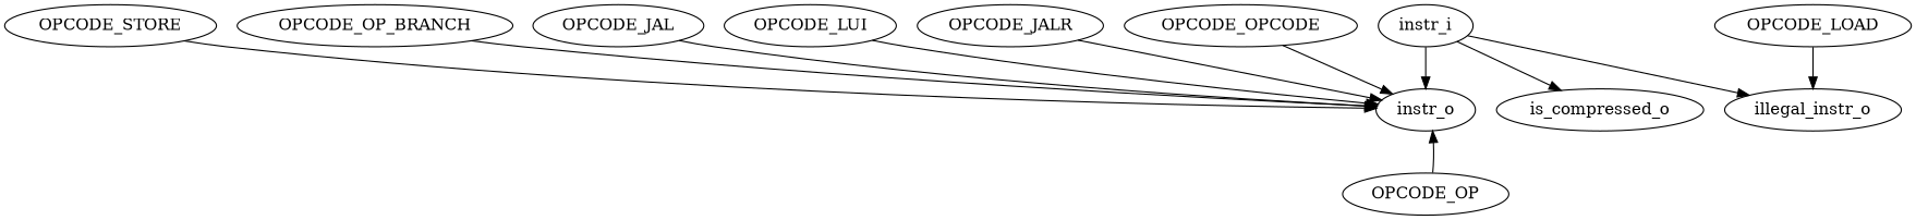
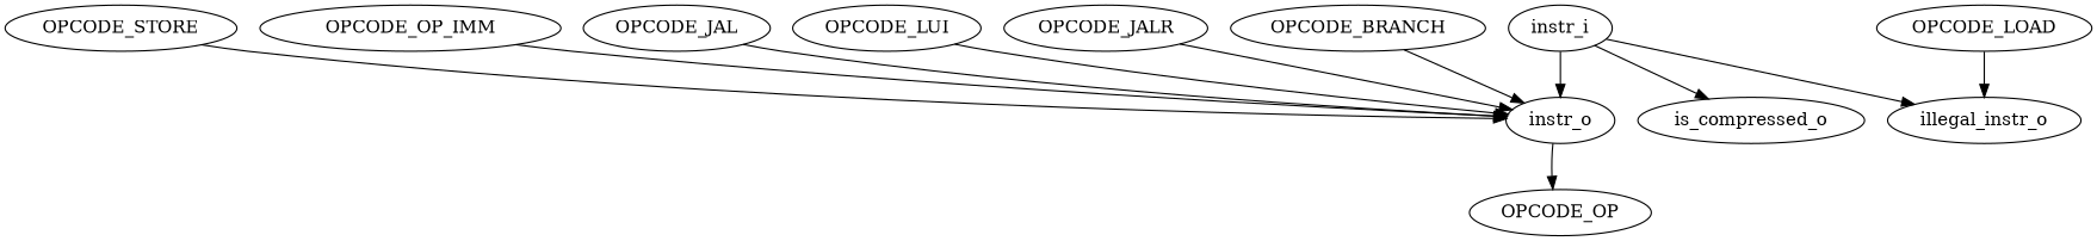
  strict digraph {
    edge [weight=1.0]
    instr_i
    is_compressed_o
    instr_o
    illegal_instr_o
    OPCODE_STORE
-   OPCODE_OP_IMM [label=OPCODE_OP_BRANCH]
+   OPCODE_OP_IMM
    OPCODE_JAL
    OPCODE_LOAD
    OPCODE_LUI
    OPCODE_JALR
-   OPCODE_BRANCH [label=OPCODE_OPCODE]
+   OPCODE_BRANCH
    OPCODE_OP
    instr_i -> is_compressed_o
    instr_i -> instr_o [weight=167.0]
    instr_i -> illegal_instr_o [weight=43.0]
    OPCODE_STORE -> instr_o [weight=2.0]
    OPCODE_OP_IMM -> instr_o [weight=7.0]
    OPCODE_JAL -> instr_o
    OPCODE_LOAD -> illegal_instr_o [weight=2.0]
    OPCODE_LUI -> instr_o
    OPCODE_JALR -> instr_o [weight=2.0]
    OPCODE_BRANCH -> instr_o
-   OPCODE_OP -> instr_o [weight=6.0]
+   instr_o -> OPCODE_OP [weight=6.0]
  }
